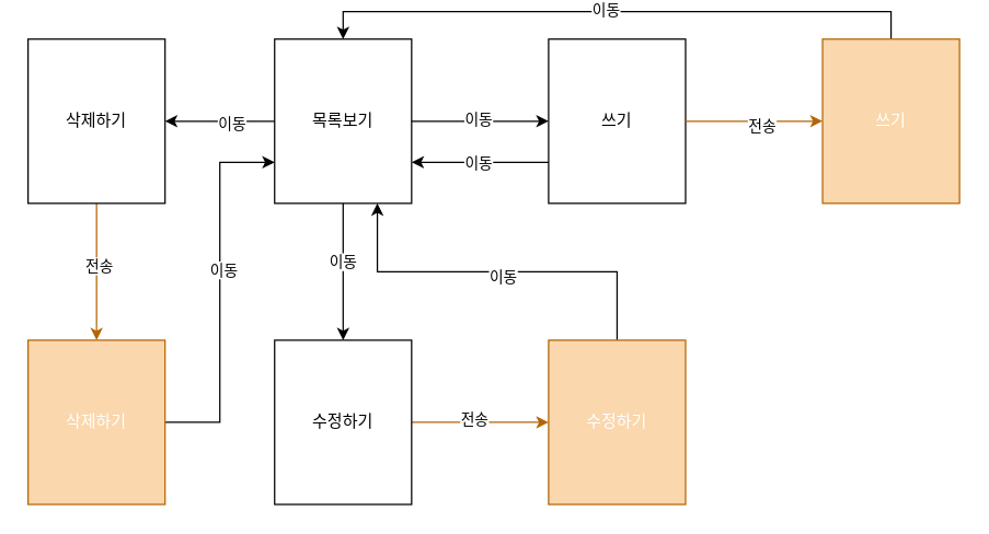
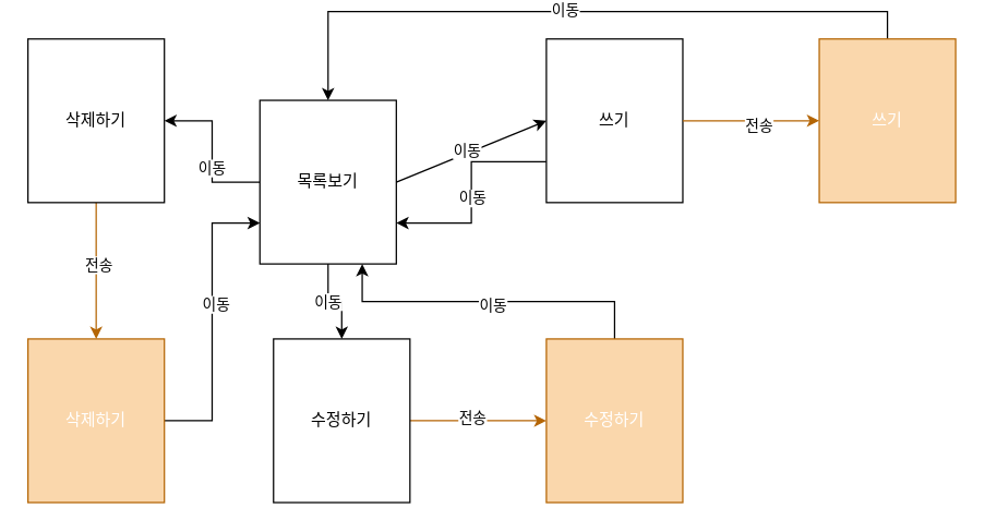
  <mxCell id="0" />
  <mxCell id="1" parent="0" />
  <mxCell id="2" style="edgeStyle=orthogonalEdgeStyle;rounded=0;orthogonalLoop=1;jettySize=auto;html=1;exitX=0.5;exitY=1;exitDx=0;exitDy=0;entryX=0.5;entryY=0;entryDx=0;entryDy=0;" parent="1" source="6" target="9" edge="1"><mxGeometry relative="1" as="geometry" /></mxCell>
  <mxCell id="3" value="이동" style="edgeLabel;html=1;align=center;verticalAlign=middle;resizable=0;points=[];" parent="2" vertex="1" connectable="0"><mxGeometry x="-0.157" y="-1" relative="1" as="geometry"><mxPoint as="offset" /></mxGeometry></mxCell>
  <mxCell id="4" style="edgeStyle=orthogonalEdgeStyle;rounded=0;orthogonalLoop=1;jettySize=auto;html=1;exitX=0;exitY=0.5;exitDx=0;exitDy=0;entryX=1;entryY=0.5;entryDx=0;entryDy=0;" parent="1" source="6" target="12" edge="1"><mxGeometry relative="1" as="geometry" /></mxCell>
  <mxCell id="5" value="이동" style="edgeLabel;html=1;align=center;verticalAlign=middle;resizable=0;points=[];" parent="4" vertex="1" connectable="0"><mxGeometry x="-0.208" y="1" relative="1" as="geometry"><mxPoint as="offset" /></mxGeometry></mxCell>
- <mxCell id="6" value="목록보기" style="rounded=0;whiteSpace=wrap;html=1;" parent="1" vertex="1"><mxGeometry x="200" y="20" width="100" height="120" as="geometry" /></mxCell>
+ <mxCell id="6" value="목록보기" style="rounded=0;whiteSpace=wrap;html=1;" parent="1" vertex="1"><mxGeometry x="190" y="65" width="100" height="120" as="geometry" /></mxCell>
  <mxCell id="7" style="edgeStyle=orthogonalEdgeStyle;rounded=0;orthogonalLoop=1;jettySize=auto;html=1;exitX=1;exitY=0.5;exitDx=0;exitDy=0;entryX=0;entryY=0.5;entryDx=0;entryDy=0;fillColor=#fad7ac;strokeColor=#b46504;" parent="1" source="9" target="25" edge="1"><mxGeometry relative="1" as="geometry" /></mxCell>
  <mxCell id="8" value="전송" style="edgeLabel;html=1;align=center;verticalAlign=middle;resizable=0;points=[];" parent="7" vertex="1" connectable="0"><mxGeometry x="-0.091" y="3" relative="1" as="geometry"><mxPoint as="offset" /></mxGeometry></mxCell>
  <mxCell id="9" value="수정하기" style="rounded=0;whiteSpace=wrap;html=1;" parent="1" vertex="1"><mxGeometry x="200" y="240" width="100" height="120" as="geometry" /></mxCell>
  <mxCell id="10" style="edgeStyle=orthogonalEdgeStyle;rounded=0;orthogonalLoop=1;jettySize=auto;html=1;exitX=0.5;exitY=1;exitDx=0;exitDy=0;entryX=0.5;entryY=0;entryDx=0;entryDy=0;fillColor=#fad7ac;strokeColor=#b46504;" parent="1" source="12" target="28" edge="1"><mxGeometry relative="1" as="geometry" /></mxCell>
  <mxCell id="11" value="전송" style="edgeLabel;html=1;align=center;verticalAlign=middle;resizable=0;points=[];" parent="10" vertex="1" connectable="0"><mxGeometry x="-0.107" y="1" relative="1" as="geometry"><mxPoint as="offset" /></mxGeometry></mxCell>
  <mxCell id="12" value="삭제하기" style="rounded=0;whiteSpace=wrap;html=1;" parent="1" vertex="1"><mxGeometry x="20" y="20" width="100" height="120" as="geometry" /></mxCell>
  <mxCell id="13" style="edgeStyle=orthogonalEdgeStyle;rounded=0;orthogonalLoop=1;jettySize=auto;html=1;exitX=0;exitY=0.75;exitDx=0;exitDy=0;entryX=1;entryY=0.75;entryDx=0;entryDy=0;" edge="1" parent="1" source="15" target="6"><mxGeometry relative="1" as="geometry" /></mxCell>
  <mxCell id="14" value="이동" style="edgeLabel;html=1;align=center;verticalAlign=middle;resizable=0;points=[];" vertex="1" connectable="0" parent="13"><mxGeometry x="0.04" relative="1" as="geometry"><mxPoint as="offset" /></mxGeometry></mxCell>
  <mxCell id="15" value="쓰기" style="rounded=0;whiteSpace=wrap;html=1;" parent="1" vertex="1"><mxGeometry x="400" y="20" width="100" height="120" as="geometry" /></mxCell>
  <mxCell id="16" value="" style="endArrow=classic;html=1;rounded=0;entryX=0;entryY=0.5;entryDx=0;entryDy=0;exitX=1;exitY=0.5;exitDx=0;exitDy=0;" parent="1" source="6" target="15" edge="1"><mxGeometry width="50" height="50" relative="1" as="geometry"><mxPoint x="350" y="70" as="sourcePoint" /><mxPoint x="290" y="70" as="targetPoint" /></mxGeometry></mxCell>
  <mxCell id="17" value="이동" style="edgeLabel;html=1;align=center;verticalAlign=middle;resizable=0;points=[];" parent="16" vertex="1" connectable="0"><mxGeometry x="-0.045" y="2" relative="1" as="geometry"><mxPoint as="offset" /></mxGeometry></mxCell>
  <mxCell id="18" style="edgeStyle=orthogonalEdgeStyle;rounded=0;orthogonalLoop=1;jettySize=auto;html=1;exitX=0.5;exitY=0;exitDx=0;exitDy=0;entryX=0.5;entryY=0;entryDx=0;entryDy=0;" parent="1" source="20" target="6" edge="1"><mxGeometry relative="1" as="geometry" /></mxCell>
  <mxCell id="19" value="이동" style="edgeLabel;html=1;align=center;verticalAlign=middle;resizable=0;points=[];" parent="18" vertex="1" connectable="0"><mxGeometry x="0.04" y="-2" relative="1" as="geometry"><mxPoint as="offset" /></mxGeometry></mxCell>
  <mxCell id="20" value="&lt;font color=&quot;#ffffff&quot;&gt;쓰기&lt;/font&gt;" style="rounded=0;whiteSpace=wrap;html=1;fillColor=#fad7ac;strokeColor=#b46504;" parent="1" vertex="1"><mxGeometry x="600" y="20" width="100" height="120" as="geometry" /></mxCell>
  <mxCell id="21" value="" style="endArrow=classic;html=1;rounded=0;entryX=0;entryY=0.5;entryDx=0;entryDy=0;exitX=1;exitY=0.5;exitDx=0;exitDy=0;fillColor=#fad7ac;strokeColor=#b46504;" parent="1" source="15" target="20" edge="1"><mxGeometry width="50" height="50" relative="1" as="geometry"><mxPoint x="560" y="150" as="sourcePoint" /><mxPoint x="626" y="150" as="targetPoint" /></mxGeometry></mxCell>
  <mxCell id="22" value="전송" style="edgeLabel;html=1;align=center;verticalAlign=middle;resizable=0;points=[];" parent="21" vertex="1" connectable="0"><mxGeometry x="0.106" y="-3" relative="1" as="geometry"><mxPoint as="offset" /></mxGeometry></mxCell>
  <mxCell id="23" style="edgeStyle=orthogonalEdgeStyle;rounded=0;orthogonalLoop=1;jettySize=auto;html=1;exitX=0.5;exitY=0;exitDx=0;exitDy=0;entryX=0.75;entryY=1;entryDx=0;entryDy=0;" parent="1" source="25" target="6" edge="1"><mxGeometry relative="1" as="geometry" /></mxCell>
  <mxCell id="24" value="이동" style="edgeLabel;html=1;align=center;verticalAlign=middle;resizable=0;points=[];" parent="23" vertex="1" connectable="0"><mxGeometry x="-0.023" y="3" relative="1" as="geometry"><mxPoint as="offset" /></mxGeometry></mxCell>
  <mxCell id="25" value="&lt;font color=&quot;#ffffff&quot;&gt;수정하기&lt;/font&gt;" style="rounded=0;whiteSpace=wrap;html=1;fillColor=#fad7ac;strokeColor=#b46504;" parent="1" vertex="1"><mxGeometry x="400" y="240" width="100" height="120" as="geometry" /></mxCell>
  <mxCell id="26" style="edgeStyle=orthogonalEdgeStyle;rounded=0;orthogonalLoop=1;jettySize=auto;html=1;exitX=1;exitY=0.5;exitDx=0;exitDy=0;entryX=0;entryY=0.75;entryDx=0;entryDy=0;" parent="1" source="28" target="6" edge="1"><mxGeometry relative="1" as="geometry" /></mxCell>
  <mxCell id="27" value="이동" style="edgeLabel;html=1;align=center;verticalAlign=middle;resizable=0;points=[];" parent="26" vertex="1" connectable="0"><mxGeometry x="0.126" y="-2" relative="1" as="geometry"><mxPoint as="offset" /></mxGeometry></mxCell>
  <mxCell id="28" value="&lt;font color=&quot;#ffffff&quot;&gt;삭제하기&lt;/font&gt;" style="rounded=0;whiteSpace=wrap;html=1;fillColor=#fad7ac;strokeColor=#b46504;" parent="1" vertex="1"><mxGeometry x="20" y="240" width="100" height="120" as="geometry" /></mxCell>
